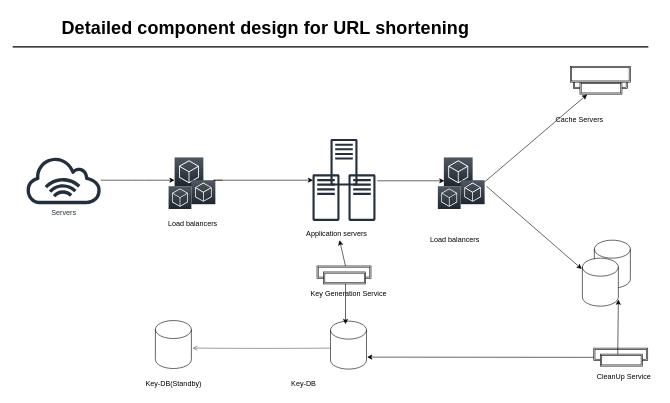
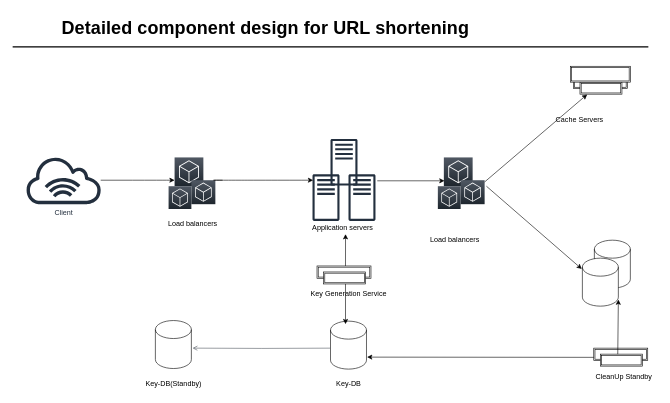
  <mxCell id="0" />
  <mxCell id="1" parent="0" />
  <mxCell id="2" value="&lt;p class=&quot;MuiTypography-root jss18 jss1092 jss11  MuiTypography-body1&quot; style=&quot;box-sizing: border-box ; margin: 0px ; font-family: &amp;#34;nunito sans&amp;#34; , &amp;#34;verdana&amp;#34; , &amp;#34;helvetica&amp;#34; , sans-serif ; line-height: 1.5 ; letter-spacing: 0.15px&quot;&gt;Detailed component design for URL shortening&lt;/p&gt;&lt;div&gt;&lt;br style=&quot;font-family: &amp;#34;nunito sans&amp;#34; , sans-serif , , , &amp;#34;segoe ui&amp;#34; , &amp;#34;oxygen&amp;#34; , &amp;#34;ubuntu&amp;#34; , &amp;#34;cantarell&amp;#34; , &amp;#34;helvetica neue&amp;#34; ; font-size: 14px ; font-weight: 400 ; text-align: center ; background-color: rgb(245 , 245 , 245)&quot;&gt;&lt;/div&gt;" style="text;html=1;resizable=0;points=[];autosize=1;align=left;verticalAlign=top;spacingTop=-4;fontSize=30;fontStyle=1" parent="1" vertex="1"><mxGeometry x="100" width="810" height="80" as="geometry" y="20" /></mxCell>
  <mxCell id="3" value="" style="line;strokeWidth=2;html=1;fontSize=14;" parent="1" vertex="1"><mxGeometry x="20" y="72.5" width="1060" height="10" as="geometry" /></mxCell>
- <mxCell id="4" value="Servers" style="outlineConnect=0;fontColor=#232F3E;gradientColor=none;fillColor=#232F3E;strokeColor=none;dashed=0;verticalLabelPosition=bottom;verticalAlign=top;align=center;html=1;fontSize=12;fontStyle=0;aspect=fixed;pointerEvents=1;shape=mxgraph.aws4.internet_alt1;" vertex="1" parent="1"><mxGeometry x="40" y="260" width="130" height="80" as="geometry" /></mxCell>
+ <mxCell id="4" value="Client" style="outlineConnect=0;fontColor=#232F3E;gradientColor=none;fillColor=#232F3E;strokeColor=none;dashed=0;verticalLabelPosition=bottom;verticalAlign=top;align=center;html=1;fontSize=12;fontStyle=0;aspect=fixed;pointerEvents=1;shape=mxgraph.aws4.internet_alt1;" vertex="1" parent="1"><mxGeometry x="40" y="260" width="130" height="80" as="geometry" /></mxCell>
  <mxCell id="5" value="" style="outlineConnect=0;fontColor=#232F3E;gradientColor=none;fillColor=#232F3E;strokeColor=none;dashed=0;verticalLabelPosition=bottom;verticalAlign=top;align=center;html=1;fontSize=12;fontStyle=0;aspect=fixed;pointerEvents=1;shape=mxgraph.aws4.traditional_server;" vertex="1" parent="1"><mxGeometry x="550" y="231" width="45" height="78" as="geometry" /></mxCell>
  <mxCell id="6" value="" style="outlineConnect=0;fontColor=#232F3E;gradientColor=none;fillColor=#232F3E;strokeColor=none;dashed=0;verticalLabelPosition=bottom;verticalAlign=top;align=center;html=1;fontSize=12;fontStyle=0;aspect=fixed;pointerEvents=1;shape=mxgraph.aws4.traditional_server;" vertex="1" parent="1"><mxGeometry x="580" y="290" width="45" height="78" as="geometry" /></mxCell>
  <mxCell id="7" value="" style="outlineConnect=0;fontColor=#232F3E;gradientColor=none;fillColor=#232F3E;strokeColor=none;dashed=0;verticalLabelPosition=bottom;verticalAlign=top;align=center;html=1;fontSize=12;fontStyle=0;aspect=fixed;pointerEvents=1;shape=mxgraph.aws4.traditional_server;" vertex="1" parent="1"><mxGeometry x="520" y="290" width="45" height="78" as="geometry" /></mxCell>
  <mxCell id="8" value="" style="gradientDirection=north;outlineConnect=0;fontColor=#232F3E;gradientColor=#505863;fillColor=#1E262E;strokeColor=#ffffff;dashed=0;verticalLabelPosition=bottom;verticalAlign=top;align=center;html=1;fontSize=12;fontStyle=0;aspect=fixed;shape=mxgraph.aws4.resourceIcon;resIcon=mxgraph.aws4.general;" vertex="1" parent="1"><mxGeometry x="290" y="262" width="48" height="48" as="geometry" /></mxCell>
  <mxCell id="9" value="" style="gradientDirection=north;outlineConnect=0;fontColor=#232F3E;gradientColor=#505863;fillColor=#1E262E;strokeColor=#ffffff;dashed=0;verticalLabelPosition=bottom;verticalAlign=top;align=center;html=1;fontSize=12;fontStyle=0;aspect=fixed;shape=mxgraph.aws4.resourceIcon;resIcon=mxgraph.aws4.general;" vertex="1" parent="1"><mxGeometry x="318" y="300" width="40" height="40" as="geometry" /></mxCell>
  <mxCell id="10" value="" style="gradientDirection=north;outlineConnect=0;fontColor=#232F3E;gradientColor=#505863;fillColor=#1E262E;strokeColor=#ffffff;dashed=0;verticalLabelPosition=bottom;verticalAlign=top;align=center;html=1;fontSize=12;fontStyle=0;aspect=fixed;shape=mxgraph.aws4.resourceIcon;resIcon=mxgraph.aws4.general;" vertex="1" parent="1"><mxGeometry x="280" y="310" width="38" height="38" as="geometry" /></mxCell>
  <mxCell id="11" value="Load balancers" style="text;html=1;align=center;verticalAlign=middle;resizable=0;points=[];autosize=1;" vertex="1" parent="1"><mxGeometry x="270" y="363" width="100" height="20" as="geometry" /></mxCell>
- <mxCell id="12" value="Application servers" style="text;html=1;align=center;verticalAlign=middle;resizable=0;points=[];autosize=1;" vertex="1" parent="1"><mxGeometry x="500" y="380" width="120" height="20" as="geometry" /></mxCell>
+ <mxCell id="12" value="Application servers" style="text;html=1;align=center;verticalAlign=middle;resizable=0;points=[];autosize=1;" vertex="1" parent="1"><mxGeometry x="510" y="370" width="120" height="20" as="geometry" /></mxCell>
  <mxCell id="13" value="Load balancers" style="text;html=1;align=center;verticalAlign=middle;resizable=0;points=[];autosize=1;" vertex="1" parent="1"><mxGeometry x="707" y="390" width="100" height="20" as="geometry" /></mxCell>
  <mxCell id="14" value="" style="shape=cylinder2;whiteSpace=wrap;html=1;boundedLbl=1;backgroundOutline=1;size=15;" vertex="1" parent="1"><mxGeometry x="550" y="535" width="60" height="80" as="geometry" /></mxCell>
  <mxCell id="15" value="" style="shape=cylinder2;whiteSpace=wrap;html=1;boundedLbl=1;backgroundOutline=1;size=15;" vertex="1" parent="1"><mxGeometry x="258" y="534" width="60" height="80" as="geometry" /></mxCell>
  <mxCell id="16" value="" style="shape=cylinder2;whiteSpace=wrap;html=1;boundedLbl=1;backgroundOutline=1;size=15;" vertex="1" parent="1"><mxGeometry x="990" y="400" width="60" height="80" as="geometry" /></mxCell>
  <mxCell id="17" value="" style="shape=cylinder2;whiteSpace=wrap;html=1;boundedLbl=1;backgroundOutline=1;size=15;" vertex="1" parent="1"><mxGeometry x="970" y="430" width="60" height="80" as="geometry" /></mxCell>
  <mxCell id="18" value="" style="shape=ext;double=1;rounded=0;whiteSpace=wrap;html=1;" vertex="1" parent="1"><mxGeometry x="989" y="580" width="90" height="20.5" as="geometry" /></mxCell>
  <mxCell id="19" value="" style="shape=ext;double=1;rounded=0;whiteSpace=wrap;html=1;" vertex="1" parent="1"><mxGeometry x="1000" y="590" width="70" height="20" as="geometry" /></mxCell>
  <mxCell id="20" value="" style="gradientDirection=north;outlineConnect=0;fontColor=#232F3E;gradientColor=#505863;fillColor=#1E262E;strokeColor=#ffffff;dashed=0;verticalLabelPosition=bottom;verticalAlign=top;align=center;html=1;fontSize=12;fontStyle=0;aspect=fixed;shape=mxgraph.aws4.resourceIcon;resIcon=mxgraph.aws4.general;" vertex="1" parent="1"><mxGeometry x="739" y="262" width="48" height="48" as="geometry" /></mxCell>
  <mxCell id="21" value="" style="gradientDirection=north;outlineConnect=0;fontColor=#232F3E;gradientColor=#505863;fillColor=#1E262E;strokeColor=#ffffff;dashed=0;verticalLabelPosition=bottom;verticalAlign=top;align=center;html=1;fontSize=12;fontStyle=0;aspect=fixed;shape=mxgraph.aws4.resourceIcon;resIcon=mxgraph.aws4.general;" vertex="1" parent="1"><mxGeometry x="767" y="300" width="40" height="40" as="geometry" /></mxCell>
  <mxCell id="22" value="" style="gradientDirection=north;outlineConnect=0;fontColor=#232F3E;gradientColor=#505863;fillColor=#1E262E;strokeColor=#ffffff;dashed=0;verticalLabelPosition=bottom;verticalAlign=top;align=center;html=1;fontSize=12;fontStyle=0;aspect=fixed;shape=mxgraph.aws4.resourceIcon;resIcon=mxgraph.aws4.general;" vertex="1" parent="1"><mxGeometry x="729" y="310" width="38" height="38" as="geometry" /></mxCell>
  <mxCell id="23" value="" style="endArrow=classic;html=1;" edge="1" parent="1" source="4"><mxGeometry width="50" height="50" relative="1" as="geometry"><mxPoint x="50" y="430" as="sourcePoint" /><mxPoint x="290" y="300" as="targetPoint" /><Array as="points"><mxPoint x="230" y="300" /><mxPoint x="270" y="300" /></Array></mxGeometry></mxCell>
  <mxCell id="24" value="" style="endArrow=classic;html=1;" edge="1" parent="1"><mxGeometry width="50" height="50" relative="1" as="geometry"><mxPoint x="370" y="300" as="sourcePoint" /><mxPoint x="521" y="300" as="targetPoint" /><Array as="points"><mxPoint x="350" y="300" /><mxPoint x="370" y="300" /><mxPoint x="391" y="300" /><mxPoint x="411" y="300" /><mxPoint x="451" y="300" /><mxPoint x="491" y="300" /></Array></mxGeometry></mxCell>
  <mxCell id="25" value="" style="endArrow=classic;html=1;" edge="1" parent="1"><mxGeometry width="50" height="50" relative="1" as="geometry"><mxPoint x="628" y="301" as="sourcePoint" /><mxPoint x="740" y="301" as="targetPoint" /><Array as="points" /></mxGeometry></mxCell>
  <mxCell id="26" value="" style="shape=ext;double=1;rounded=0;whiteSpace=wrap;html=1;" vertex="1" parent="1"><mxGeometry x="955" y="126.5" width="90" height="20.5" as="geometry" /></mxCell>
  <mxCell id="27" value="" style="shape=ext;double=1;rounded=0;whiteSpace=wrap;html=1;" vertex="1" parent="1"><mxGeometry x="966" y="136.5" width="70" height="20" as="geometry" /></mxCell>
  <mxCell id="28" value="" style="shape=ext;double=1;rounded=0;whiteSpace=wrap;html=1;" vertex="1" parent="1"><mxGeometry x="950" y="110" width="100" height="26.5" as="geometry" /></mxCell>
  <mxCell id="29" value="" style="shape=ext;double=1;rounded=0;whiteSpace=wrap;html=1;" vertex="1" parent="1"><mxGeometry x="527.5" y="443" width="90" height="20.5" as="geometry" /></mxCell>
  <mxCell id="30" value="" style="shape=ext;double=1;rounded=0;whiteSpace=wrap;html=1;" vertex="1" parent="1"><mxGeometry x="538.5" y="453" width="70" height="20" as="geometry" /></mxCell>
  <mxCell id="31" value="" style="endArrow=classic;html=1;entryX=0.171;entryY=1.025;entryDx=0;entryDy=0;entryPerimeter=0;" edge="1" parent="1" source="21" target="27"><mxGeometry width="50" height="50" relative="1" as="geometry"><mxPoint x="810" y="370" as="sourcePoint" /><mxPoint x="860" y="320" as="targetPoint" /></mxGeometry></mxCell>
  <mxCell id="32" value="" style="endArrow=classic;html=1;entryX=-0.017;entryY=0.225;entryDx=0;entryDy=0;entryPerimeter=0;" edge="1" parent="1" target="17"><mxGeometry width="50" height="50" relative="1" as="geometry"><mxPoint x="810" y="310" as="sourcePoint" /><mxPoint x="648" y="423" as="targetPoint" /><Array as="points" /></mxGeometry></mxCell>
  <mxCell id="33" value="Cache Servers" style="text;html=1;align=center;verticalAlign=middle;resizable=0;points=[];autosize=1;" vertex="1" parent="1"><mxGeometry x="920" y="190" width="90" height="20" as="geometry" /></mxCell>
- <mxCell id="34" value="CleanUp Service" style="text;html=1;align=center;verticalAlign=middle;resizable=0;points=[];autosize=1;" vertex="1" parent="1"><mxGeometry x="984" y="618" width="110" height="20" as="geometry" /></mxCell>
+ <mxCell id="34" value="CleanUp Standby" style="text;html=1;align=center;verticalAlign=middle;resizable=0;points=[];autosize=1;" vertex="1" parent="1"><mxGeometry x="984" y="618" width="110" height="20" as="geometry" /></mxCell>
  <mxCell id="35" value="" style="endArrow=classic;html=1;exitX=0.411;exitY=0.488;exitDx=0;exitDy=0;exitPerimeter=0;entryX=1;entryY=0.863;entryDx=0;entryDy=0;entryPerimeter=0;" edge="1" parent="1" target="17"><mxGeometry width="50" height="50" relative="1" as="geometry"><mxPoint x="1028.99" y="590.004" as="sourcePoint" /><mxPoint x="1029" y="520" as="targetPoint" /></mxGeometry></mxCell>
  <mxCell id="36" value="" style="endArrow=classic;html=1;exitX=0;exitY=0.75;exitDx=0;exitDy=0;entryX=1.017;entryY=0.75;entryDx=0;entryDy=0;entryPerimeter=0;" edge="1" parent="1" source="18" target="14"><mxGeometry width="50" height="50" relative="1" as="geometry"><mxPoint x="660" y="580" as="sourcePoint" /><mxPoint x="710" y="530" as="targetPoint" /></mxGeometry></mxCell>
  <mxCell id="37" value="Key Generation Service" style="text;html=1;align=center;verticalAlign=middle;resizable=0;points=[];autosize=1;" vertex="1" parent="1"><mxGeometry x="510" y="480" width="140" height="20" as="geometry" /></mxCell>
  <mxCell id="38" value="" style="endArrow=classic;html=1;entryX=0.542;entryY=1;entryDx=0;entryDy=0;entryPerimeter=0;" edge="1" parent="1" target="12"><mxGeometry width="50" height="50" relative="1" as="geometry"><mxPoint x="575" y="443" as="sourcePoint" /><mxPoint x="625" y="393" as="targetPoint" /></mxGeometry></mxCell>
  <mxCell id="39" value="" style="endArrow=classic;html=1;entryX=0.417;entryY=0.063;entryDx=0;entryDy=0;entryPerimeter=0;" edge="1" parent="1" target="14"><mxGeometry width="50" height="50" relative="1" as="geometry"><mxPoint x="575" y="473" as="sourcePoint" /><mxPoint x="625" y="423" as="targetPoint" /></mxGeometry></mxCell>
- <mxCell id="40" value="Key-DB" style="text;html=1;align=center;verticalAlign=middle;resizable=0;points=[];autosize=1;" vertex="1" parent="1"><mxGeometry x="475" y="630" width="60" height="20" as="geometry" /></mxCell>
+ <mxCell id="40" value="Key-DB" style="text;html=1;align=center;verticalAlign=middle;resizable=0;points=[];autosize=1;" vertex="1" parent="1"><mxGeometry x="550" y="630" width="60" height="20" as="geometry" /></mxCell>
  <mxCell id="41" value="Key-DB(Standby)" style="text;html=1;align=center;verticalAlign=middle;resizable=0;points=[];autosize=1;" vertex="1" parent="1"><mxGeometry x="233" y="630" width="110" height="20" as="geometry" /></mxCell>
  <mxCell id="42" value="" style="edgeStyle=orthogonalEdgeStyle;html=1;endArrow=none;elbow=vertical;startArrow=open;startFill=0;strokeColor=#545B64;rounded=0;entryX=0;entryY=0.563;entryDx=0;entryDy=0;entryPerimeter=0;" edge="1" parent="1" target="14"><mxGeometry width="100" relative="1" as="geometry"><mxPoint x="320" y="580" as="sourcePoint" /><mxPoint x="480" y="580" as="targetPoint" /></mxGeometry></mxCell>
